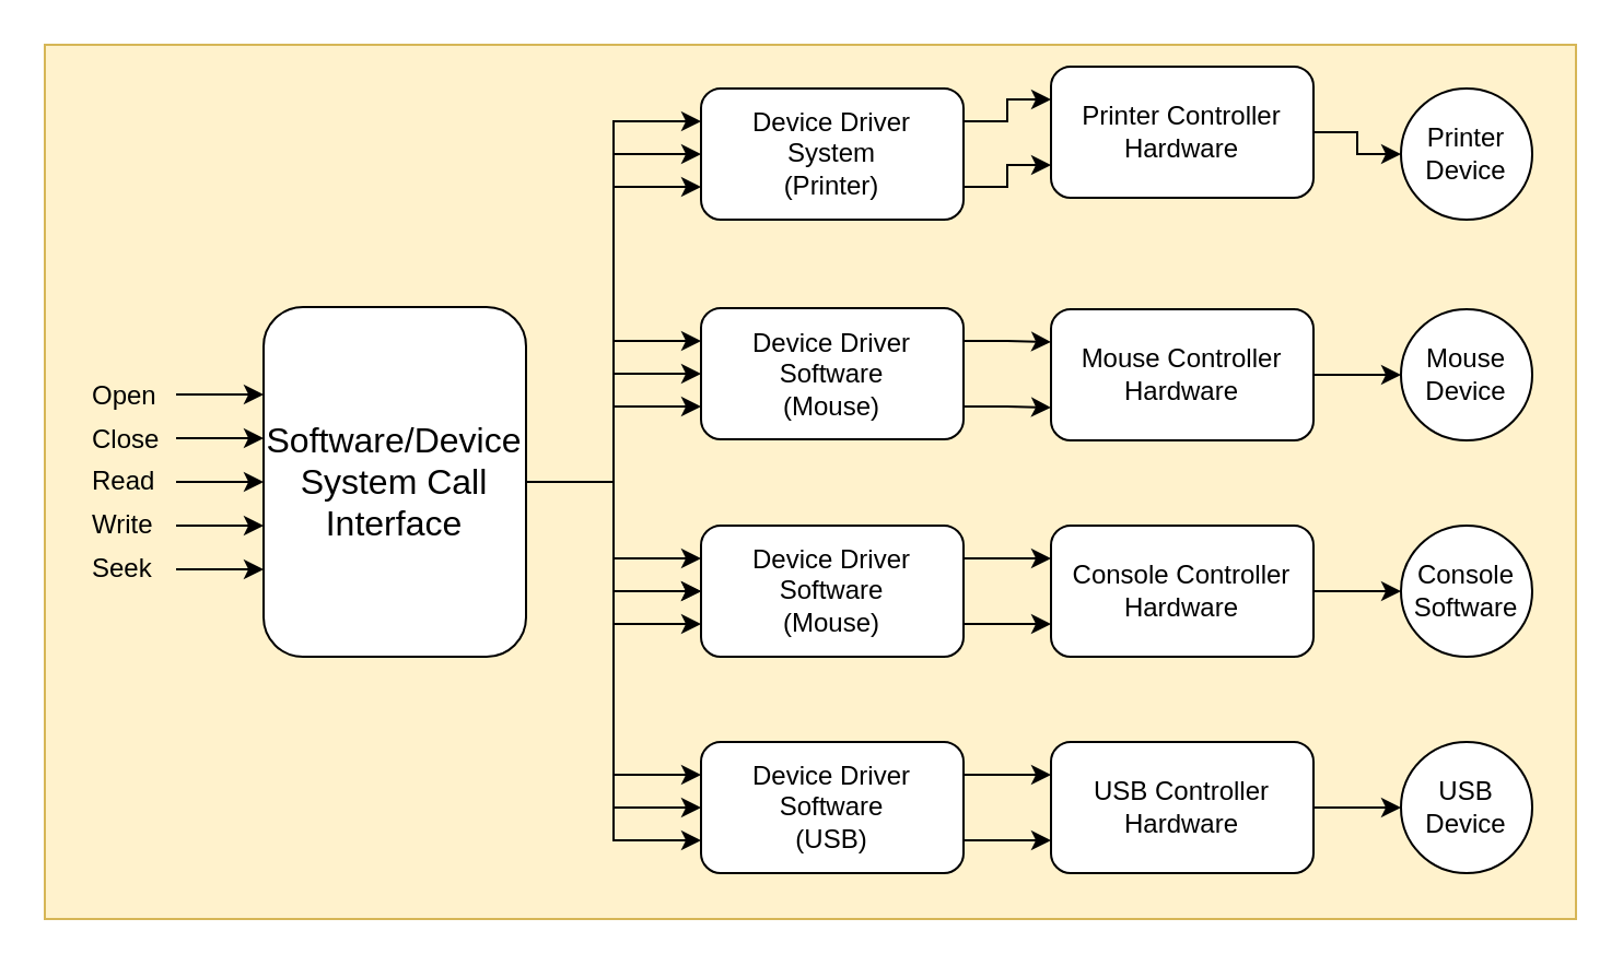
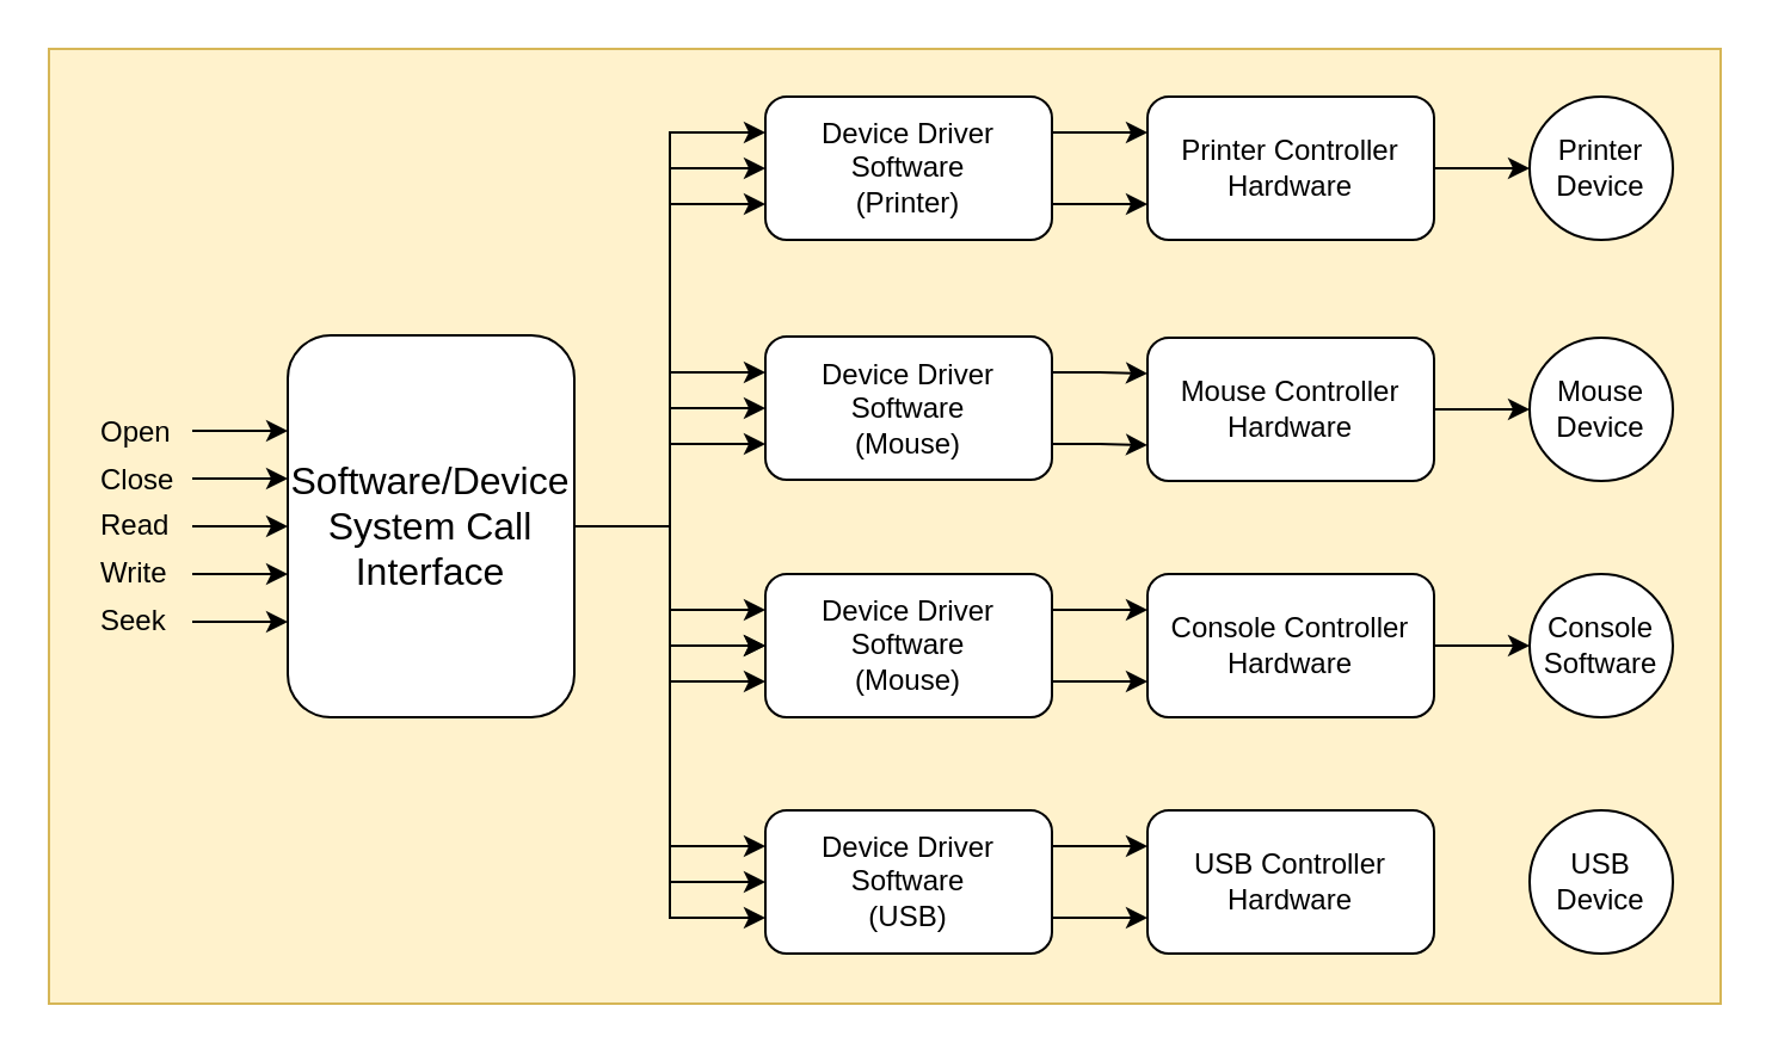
  <mxCell id="0" />
  <mxCell id="1" parent="0" />
  <mxCell id="2" value="" style="rounded=0;whiteSpace=wrap;html=1;fillColor=#fff2cc;strokeColor=#d6b656;" vertex="1" parent="1"><mxGeometry x="20" y="20" width="700" height="400" as="geometry" /></mxCell>
  <mxCell id="3" style="edgeStyle=orthogonalEdgeStyle;rounded=0;orthogonalLoop=1;jettySize=auto;html=1;exitX=1;exitY=0.5;exitDx=0;exitDy=0;entryX=0;entryY=0.5;entryDx=0;entryDy=0;" edge="1" parent="1" source="16" target="29"><mxGeometry relative="1" as="geometry" /></mxCell>
  <mxCell id="4" style="edgeStyle=orthogonalEdgeStyle;rounded=0;orthogonalLoop=1;jettySize=auto;html=1;exitX=1;exitY=0.5;exitDx=0;exitDy=0;entryX=0;entryY=0.5;entryDx=0;entryDy=0;" edge="1" parent="1" source="16" target="32"><mxGeometry relative="1" as="geometry" /></mxCell>
  <mxCell id="5" style="edgeStyle=orthogonalEdgeStyle;rounded=0;orthogonalLoop=1;jettySize=auto;html=1;exitX=1;exitY=0.5;exitDx=0;exitDy=0;entryX=0;entryY=0.5;entryDx=0;entryDy=0;" edge="1" parent="1" source="16" target="35"><mxGeometry relative="1" as="geometry" /></mxCell>
  <mxCell id="6" style="edgeStyle=orthogonalEdgeStyle;rounded=0;orthogonalLoop=1;jettySize=auto;html=1;exitX=1;exitY=0.5;exitDx=0;exitDy=0;entryX=0;entryY=0.25;entryDx=0;entryDy=0;" edge="1" parent="1" source="16" target="38"><mxGeometry relative="1" as="geometry" /></mxCell>
  <mxCell id="7" style="edgeStyle=orthogonalEdgeStyle;rounded=0;orthogonalLoop=1;jettySize=auto;html=1;exitX=1;exitY=0.5;exitDx=0;exitDy=0;entryX=0;entryY=0.5;entryDx=0;entryDy=0;" edge="1" parent="1" source="16" target="38"><mxGeometry relative="1" as="geometry" /></mxCell>
  <mxCell id="8" style="edgeStyle=orthogonalEdgeStyle;rounded=0;orthogonalLoop=1;jettySize=auto;html=1;exitX=1;exitY=0.5;exitDx=0;exitDy=0;entryX=0;entryY=0.75;entryDx=0;entryDy=0;" edge="1" parent="1" source="16" target="38"><mxGeometry relative="1" as="geometry" /></mxCell>
  <mxCell id="9" style="edgeStyle=orthogonalEdgeStyle;rounded=0;orthogonalLoop=1;jettySize=auto;html=1;exitX=1;exitY=0.5;exitDx=0;exitDy=0;entryX=0;entryY=0.25;entryDx=0;entryDy=0;" edge="1" parent="1" source="16" target="35"><mxGeometry relative="1" as="geometry" /></mxCell>
  <mxCell id="10" style="edgeStyle=orthogonalEdgeStyle;rounded=0;orthogonalLoop=1;jettySize=auto;html=1;exitX=1;exitY=0.5;exitDx=0;exitDy=0;entryX=0;entryY=0.75;entryDx=0;entryDy=0;" edge="1" parent="1" source="16" target="35"><mxGeometry relative="1" as="geometry" /></mxCell>
  <mxCell id="11" style="edgeStyle=orthogonalEdgeStyle;rounded=0;orthogonalLoop=1;jettySize=auto;html=1;exitX=1;exitY=0.5;exitDx=0;exitDy=0;" edge="1" parent="1" source="16" target="29"><mxGeometry relative="1" as="geometry" /></mxCell>
  <mxCell id="12" style="edgeStyle=orthogonalEdgeStyle;rounded=0;orthogonalLoop=1;jettySize=auto;html=1;exitX=1;exitY=0.5;exitDx=0;exitDy=0;entryX=0;entryY=0.25;entryDx=0;entryDy=0;" edge="1" parent="1" source="16" target="29"><mxGeometry relative="1" as="geometry" /></mxCell>
  <mxCell id="13" style="edgeStyle=orthogonalEdgeStyle;rounded=0;orthogonalLoop=1;jettySize=auto;html=1;exitX=1;exitY=0.5;exitDx=0;exitDy=0;entryX=0;entryY=0.75;entryDx=0;entryDy=0;" edge="1" parent="1" source="16" target="29"><mxGeometry relative="1" as="geometry" /></mxCell>
  <mxCell id="14" style="edgeStyle=orthogonalEdgeStyle;rounded=0;orthogonalLoop=1;jettySize=auto;html=1;exitX=1;exitY=0.5;exitDx=0;exitDy=0;entryX=0;entryY=0.25;entryDx=0;entryDy=0;" edge="1" parent="1" source="16" target="32"><mxGeometry relative="1" as="geometry" /></mxCell>
  <mxCell id="15" style="edgeStyle=orthogonalEdgeStyle;rounded=0;orthogonalLoop=1;jettySize=auto;html=1;exitX=1;exitY=0.5;exitDx=0;exitDy=0;entryX=0;entryY=0.75;entryDx=0;entryDy=0;" edge="1" parent="1" source="16" target="32"><mxGeometry relative="1" as="geometry" /></mxCell>
  <mxCell id="16" value="&lt;font style=&quot;font-size: 16px&quot;&gt;Software/Device&lt;br&gt;System Call&lt;br&gt;Interface&lt;/font&gt;" style="rounded=1;whiteSpace=wrap;html=1;" vertex="1" parent="1"><mxGeometry x="120" y="140" width="120" height="160" as="geometry" /></mxCell>
  <mxCell id="17" value="" style="endArrow=classic;html=1;entryX=0;entryY=0.25;entryDx=0;entryDy=0;" edge="1" parent="1" target="16"><mxGeometry width="50" height="50" relative="1" as="geometry"><mxPoint x="80" y="180" as="sourcePoint" /><mxPoint x="120" y="150" as="targetPoint" /><Array as="points"><mxPoint x="110" y="180" /></Array></mxGeometry></mxCell>
  <mxCell id="18" value="" style="endArrow=classic;html=1;entryX=0;entryY=0.75;entryDx=0;entryDy=0;" edge="1" parent="1" target="16"><mxGeometry width="50" height="50" relative="1" as="geometry"><mxPoint x="80" y="260" as="sourcePoint" /><mxPoint x="160" y="260" as="targetPoint" /></mxGeometry></mxCell>
  <mxCell id="19" value="" style="endArrow=classic;html=1;entryX=0;entryY=0.5;entryDx=0;entryDy=0;" edge="1" parent="1" target="16"><mxGeometry width="50" height="50" relative="1" as="geometry"><mxPoint x="80" y="220" as="sourcePoint" /><mxPoint x="159" y="220" as="targetPoint" /></mxGeometry></mxCell>
  <mxCell id="20" value="" style="endArrow=classic;html=1;" edge="1" parent="1"><mxGeometry width="50" height="50" relative="1" as="geometry"><mxPoint x="80" y="240" as="sourcePoint" /><mxPoint x="120" y="240" as="targetPoint" /></mxGeometry></mxCell>
  <mxCell id="21" value="" style="endArrow=classic;html=1;" edge="1" parent="1"><mxGeometry width="50" height="50" relative="1" as="geometry"><mxPoint x="80" y="200" as="sourcePoint" /><mxPoint x="120" y="200" as="targetPoint" /></mxGeometry></mxCell>
  <mxCell id="22" value="Close" style="text;html=1;resizable=0;points=[];autosize=1;align=left;verticalAlign=top;spacingTop=-4;" vertex="1" parent="1"><mxGeometry x="40" y="191" width="50" height="20" as="geometry" /></mxCell>
  <mxCell id="23" value="Read" style="text;html=1;resizable=0;points=[];autosize=1;align=left;verticalAlign=top;spacingTop=-4;" vertex="1" parent="1"><mxGeometry x="40" y="210" width="40" height="20" as="geometry" /></mxCell>
  <mxCell id="24" value="Write" style="text;html=1;resizable=0;points=[];autosize=1;align=left;verticalAlign=top;spacingTop=-4;" vertex="1" parent="1"><mxGeometry x="40" y="230" width="40" height="20" as="geometry" /></mxCell>
  <mxCell id="25" value="Seek" style="text;html=1;resizable=0;points=[];autosize=1;align=left;verticalAlign=top;spacingTop=-4;" vertex="1" parent="1"><mxGeometry x="40" y="250" width="40" height="20" as="geometry" /></mxCell>
  <mxCell id="26" value="Open" style="text;html=1;resizable=0;points=[];autosize=1;align=left;verticalAlign=top;spacingTop=-4;" vertex="1" parent="1"><mxGeometry x="40" y="171" width="40" height="20" as="geometry" /></mxCell>
  <mxCell id="27" style="edgeStyle=orthogonalEdgeStyle;rounded=0;orthogonalLoop=1;jettySize=auto;html=1;exitX=1;exitY=0.25;exitDx=0;exitDy=0;entryX=0;entryY=0.25;entryDx=0;entryDy=0;" edge="1" parent="1" source="29" target="44"><mxGeometry relative="1" as="geometry" /></mxCell>
  <mxCell id="28" style="edgeStyle=orthogonalEdgeStyle;rounded=0;orthogonalLoop=1;jettySize=auto;html=1;exitX=1;exitY=0.75;exitDx=0;exitDy=0;entryX=0;entryY=0.75;entryDx=0;entryDy=0;" edge="1" parent="1" source="29" target="44"><mxGeometry relative="1" as="geometry" /></mxCell>
  <mxCell id="29" value="Device Driver&lt;br&gt;Software&lt;br&gt;(Mouse)&lt;br&gt;" style="rounded=1;whiteSpace=wrap;html=1;" vertex="1" parent="1"><mxGeometry x="320" y="240" width="120" height="60" as="geometry" /></mxCell>
  <mxCell id="30" style="edgeStyle=orthogonalEdgeStyle;rounded=0;orthogonalLoop=1;jettySize=auto;html=1;exitX=1;exitY=0.25;exitDx=0;exitDy=0;entryX=0;entryY=0.25;entryDx=0;entryDy=0;" edge="1" parent="1" source="32" target="46"><mxGeometry relative="1" as="geometry" /></mxCell>
  <mxCell id="31" style="edgeStyle=orthogonalEdgeStyle;rounded=0;orthogonalLoop=1;jettySize=auto;html=1;exitX=1;exitY=0.75;exitDx=0;exitDy=0;entryX=0;entryY=0.75;entryDx=0;entryDy=0;" edge="1" parent="1" source="32" target="46"><mxGeometry relative="1" as="geometry" /></mxCell>
  <mxCell id="32" value="Device Driver&lt;br&gt;Software&lt;br&gt;(USB)&lt;br&gt;" style="rounded=1;whiteSpace=wrap;html=1;" vertex="1" parent="1"><mxGeometry x="320" y="339" width="120" height="60" as="geometry" /></mxCell>
  <mxCell id="33" style="edgeStyle=orthogonalEdgeStyle;rounded=0;orthogonalLoop=1;jettySize=auto;html=1;exitX=1;exitY=0.25;exitDx=0;exitDy=0;entryX=0;entryY=0.25;entryDx=0;entryDy=0;" edge="1" parent="1" source="35" target="42"><mxGeometry relative="1" as="geometry" /></mxCell>
  <mxCell id="34" style="edgeStyle=orthogonalEdgeStyle;rounded=0;orthogonalLoop=1;jettySize=auto;html=1;exitX=1;exitY=0.75;exitDx=0;exitDy=0;entryX=0;entryY=0.75;entryDx=0;entryDy=0;" edge="1" parent="1" source="35" target="42"><mxGeometry relative="1" as="geometry" /></mxCell>
  <mxCell id="35" value="Device Driver&lt;br&gt;Software&lt;br&gt;(Mouse)&lt;br&gt;" style="rounded=1;whiteSpace=wrap;html=1;" vertex="1" parent="1"><mxGeometry x="320" y="140.5" width="120" height="60" as="geometry" /></mxCell>
  <mxCell id="36" style="edgeStyle=orthogonalEdgeStyle;rounded=0;orthogonalLoop=1;jettySize=auto;html=1;exitX=1;exitY=0.25;exitDx=0;exitDy=0;entryX=0;entryY=0.25;entryDx=0;entryDy=0;" edge="1" parent="1" source="38" target="40"><mxGeometry relative="1" as="geometry" /></mxCell>
  <mxCell id="37" style="edgeStyle=orthogonalEdgeStyle;rounded=0;orthogonalLoop=1;jettySize=auto;html=1;exitX=1;exitY=0.75;exitDx=0;exitDy=0;entryX=0;entryY=0.75;entryDx=0;entryDy=0;" edge="1" parent="1" source="38" target="40"><mxGeometry relative="1" as="geometry" /></mxCell>
- <mxCell id="38" value="Device Driver&lt;br&gt;System&lt;br&gt;(Printer)&lt;br&gt;" style="rounded=1;whiteSpace=wrap;html=1;" vertex="1" parent="1"><mxGeometry x="320" y="40" width="120" height="60" as="geometry" /></mxCell>
+ <mxCell id="38" value="Device Driver&lt;br&gt;Software&lt;br&gt;(Printer)&lt;br&gt;" style="rounded=1;whiteSpace=wrap;html=1;" vertex="1" parent="1"><mxGeometry x="320" y="40" width="120" height="60" as="geometry" /></mxCell>
  <mxCell id="39" style="edgeStyle=orthogonalEdgeStyle;rounded=0;orthogonalLoop=1;jettySize=auto;html=1;exitX=1;exitY=0.5;exitDx=0;exitDy=0;entryX=0;entryY=0.5;entryDx=0;entryDy=0;" edge="1" parent="1" source="40" target="47"><mxGeometry relative="1" as="geometry" /></mxCell>
- <mxCell id="40" value="Printer Controller&lt;br&gt;Hardware&lt;br&gt;" style="rounded=1;whiteSpace=wrap;html=1;" vertex="1" parent="1"><mxGeometry x="480" y="30" width="120" height="60" as="geometry" /></mxCell>
+ <mxCell id="40" value="Printer Controller&lt;br&gt;Hardware&lt;br&gt;" style="rounded=1;whiteSpace=wrap;html=1;" vertex="1" parent="1"><mxGeometry x="480" y="40" width="120" height="60" as="geometry" /></mxCell>
  <mxCell id="41" style="edgeStyle=orthogonalEdgeStyle;rounded=0;orthogonalLoop=1;jettySize=auto;html=1;exitX=1;exitY=0.5;exitDx=0;exitDy=0;entryX=0;entryY=0.5;entryDx=0;entryDy=0;" edge="1" parent="1" source="42" target="48"><mxGeometry relative="1" as="geometry" /></mxCell>
  <mxCell id="42" value="Mouse Controller&lt;br&gt;Hardware&lt;br&gt;" style="rounded=1;whiteSpace=wrap;html=1;" vertex="1" parent="1"><mxGeometry x="480" y="141" width="120" height="60" as="geometry" /></mxCell>
  <mxCell id="43" style="edgeStyle=orthogonalEdgeStyle;rounded=0;orthogonalLoop=1;jettySize=auto;html=1;exitX=1;exitY=0.5;exitDx=0;exitDy=0;entryX=0;entryY=0.5;entryDx=0;entryDy=0;" edge="1" parent="1" source="44" target="49"><mxGeometry relative="1" as="geometry" /></mxCell>
  <mxCell id="44" value="Console Controller&lt;br&gt;Hardware&lt;br&gt;" style="rounded=1;whiteSpace=wrap;html=1;" vertex="1" parent="1"><mxGeometry x="480" y="240" width="120" height="60" as="geometry" /></mxCell>
- <mxCell id="45" style="edgeStyle=orthogonalEdgeStyle;rounded=0;orthogonalLoop=1;jettySize=auto;html=1;exitX=1;exitY=0.5;exitDx=0;exitDy=0;entryX=0;entryY=0.5;entryDx=0;entryDy=0;" edge="1" parent="1" source="46" target="50"><mxGeometry relative="1" as="geometry" /></mxCell>
  <mxCell id="46" value="USB Controller&lt;br&gt;Hardware&lt;br&gt;" style="rounded=1;whiteSpace=wrap;html=1;" vertex="1" parent="1"><mxGeometry x="480" y="339" width="120" height="60" as="geometry" /></mxCell>
  <mxCell id="47" value="Printer&lt;br&gt;Device&lt;br&gt;" style="ellipse;whiteSpace=wrap;html=1;aspect=fixed;" vertex="1" parent="1"><mxGeometry x="640" y="40" width="60" height="60" as="geometry" /></mxCell>
  <mxCell id="48" value="Mouse&lt;br&gt;Device&lt;br&gt;" style="ellipse;whiteSpace=wrap;html=1;aspect=fixed;" vertex="1" parent="1"><mxGeometry x="640" y="141" width="60" height="60" as="geometry" /></mxCell>
  <mxCell id="49" value="Console&lt;br&gt;Software&lt;br&gt;" style="ellipse;whiteSpace=wrap;html=1;aspect=fixed;" vertex="1" parent="1"><mxGeometry x="640" y="240" width="60" height="60" as="geometry" /></mxCell>
  <mxCell id="50" value="USB&lt;br&gt;Device&lt;br&gt;" style="ellipse;whiteSpace=wrap;html=1;aspect=fixed;" vertex="1" parent="1"><mxGeometry x="640" y="339" width="60" height="60" as="geometry" /></mxCell>
